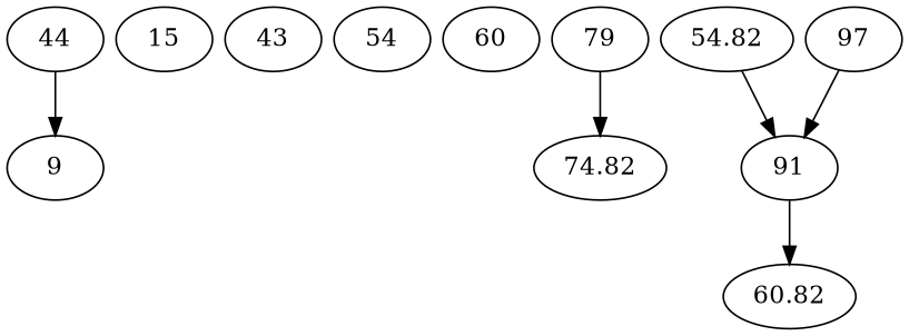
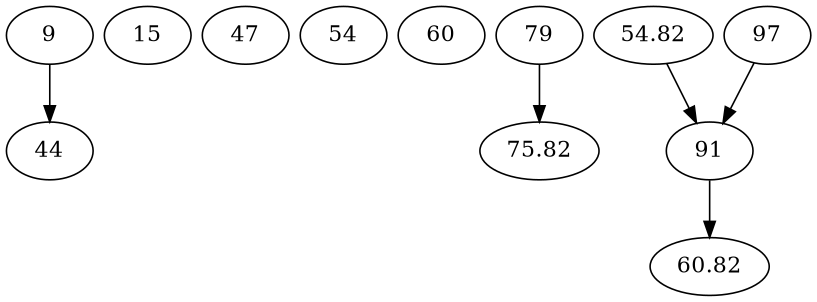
  digraph {
    nodesep=0.1
    node [fixedsize=false]
    n1 [label=9]
    n2 [label=15]
    n3 [label=44]
-   n4 [label=43]
+   n4 [label=47]
    n5 [label=54]
    n6 [label=60]
    n7 [label=79]
-   n8 [label=74.82]
+   n8 [label=75.82]
    n9 [label=54.82]
    n10 [label=91]
    n11 [label=60.82]
    n12 [label=97]
-   n3 -> n1
+   n1 -> n3
    n7 -> n8
    n9 -> n10
    n10 -> n11
    n12 -> n10
  }
